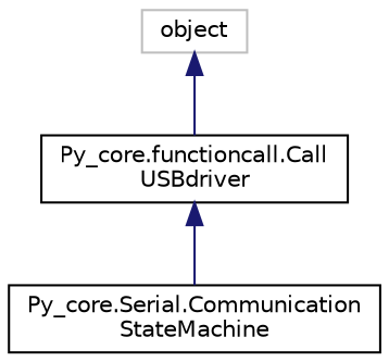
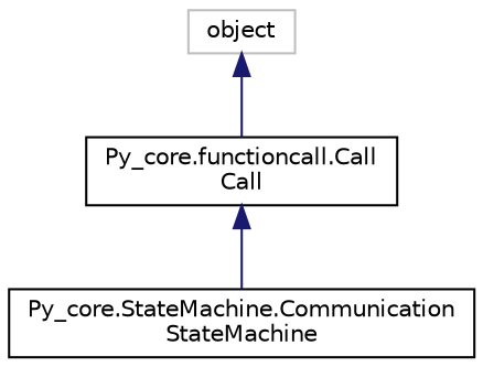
  digraph {
    rankdir=TB
    node [color=black fillcolor=white fontname=Helvetica fontsize=10 shape=record style=filled]
    edge [color=midnightblue dir=back fontname=Helvetica fontsize=10 labelfontname=Helvetica labelfontsize=10 style=solid]
    n1 [color=grey75 height=0.2 label=object width=0.4]
-   n2 [height=0.2 label="Py_core.functioncall.Call\lUSBdriver" width=0.4]
-   n3 [height=0.2 label="Py_core.Serial.Communication\lStateMachine" width=0.4]
+   n2 [height=0.2 label="Py_core.functioncall.Call\lCall" width=0.4]
+   n3 [height=0.2 label="Py_core.StateMachine.Communication\lStateMachine" width=0.4]
    n1 -> n2
    n2 -> n3
  }
